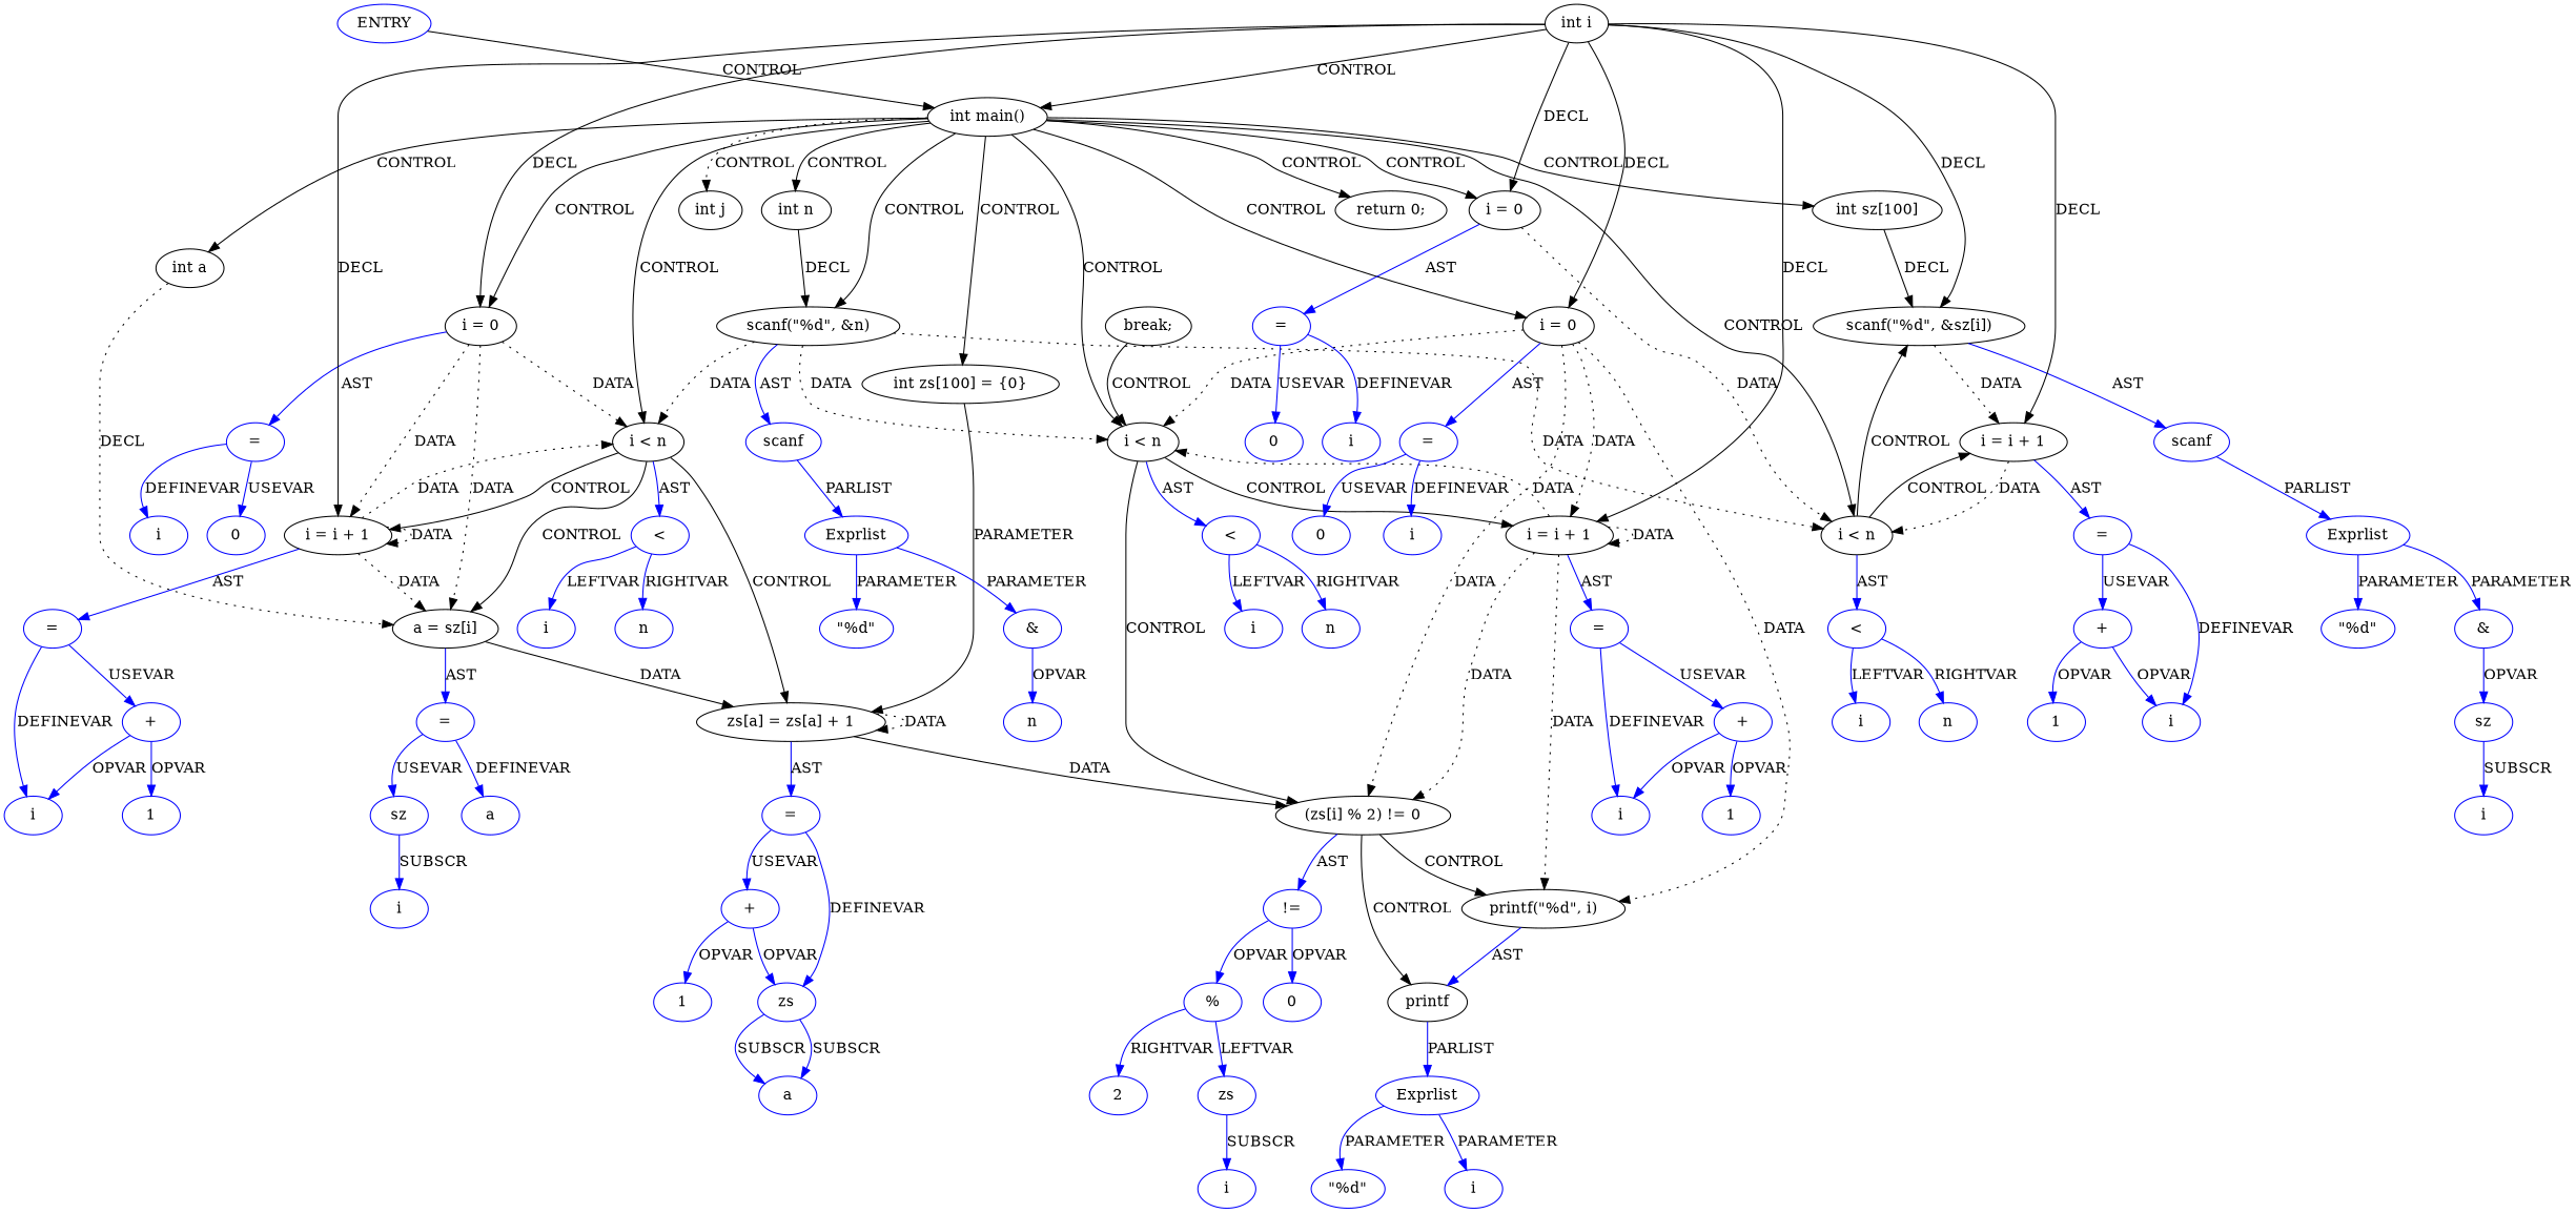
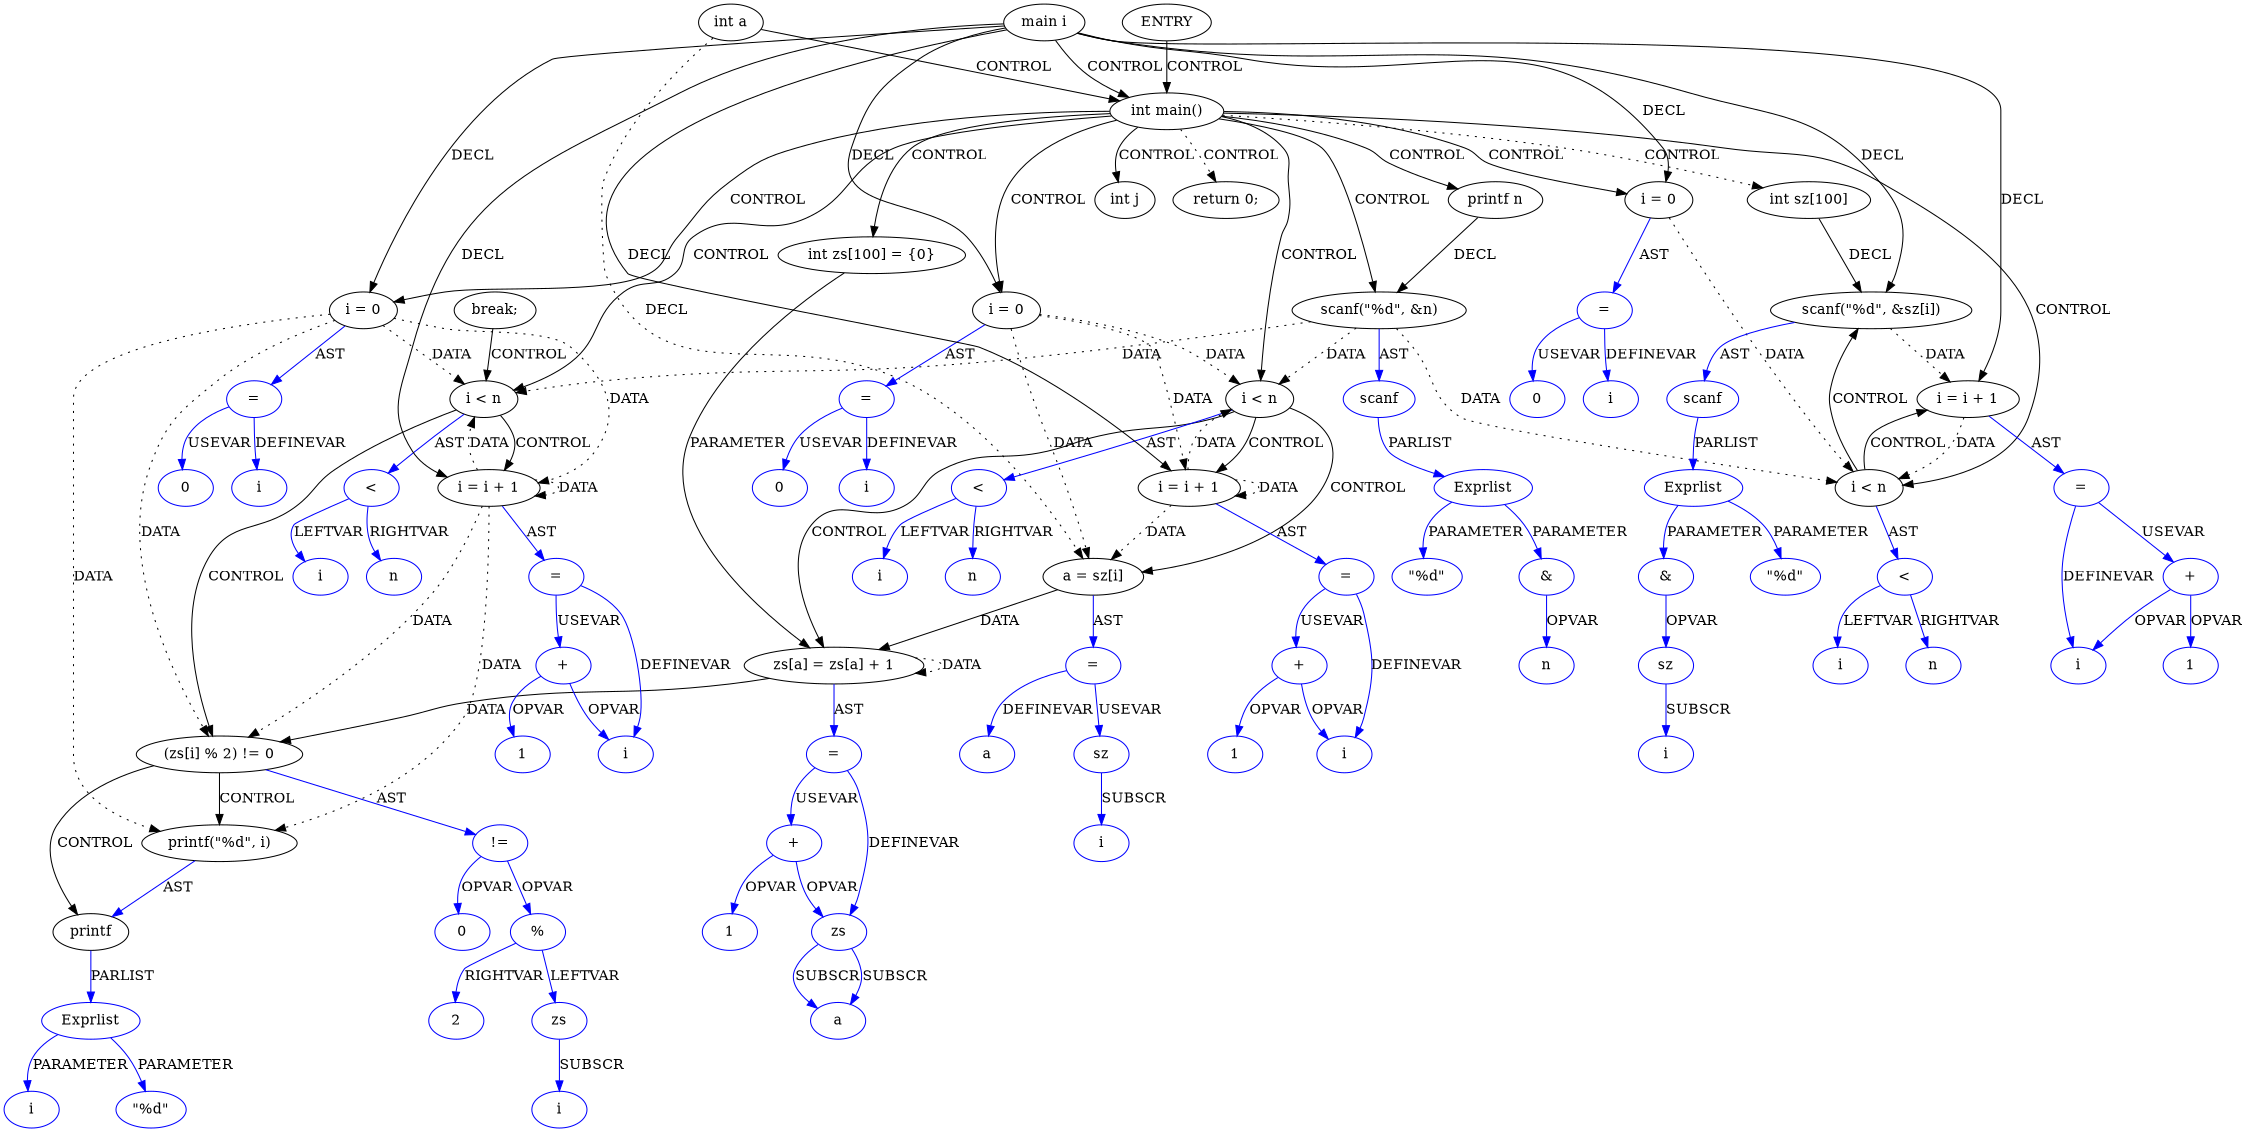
  digraph {
    node [coord=6 type=VAR color=blue]
    edge [color=blue]
-   n1 [coord=-1 label=ENTRY type=ENTRY]
+   n1 [coord=-1 label=ENTRY type=ENTRY color=""]
    n2 [coord=2 label="int main()" type=CONTROL color=""]
    n3 [coord=3 label="int sz[100]" type=DECL varname=sz vartype="int[]" color=""]
    n4 [coord=3 label="int zs[100] = {0}" type=DECL varname=zs vartype="int[]" color=""]
-   n5 [coord=4 label="int n" type=DECL varname=n vartype=int color=""]
+   n5 [coord=4 label="printf n" type=DECL varname=n vartype=int color=""]
    n6 [coord=4 label="int j" type=DECL varname=j vartype=int color=""]
    n7 [coord=4 label="int a" type=DECL varname=a vartype=int color=""]
    n8 [coord=5 label="scanf(\"%d\", &n)" type=CALL color=""]
    n9 [label="i = 0" type=ASSIGN color=""]
    n10 [label="i < n" type=CONTROL color=""]
    n11 [coord=9 label="i = 0" type=ASSIGN color=""]
    n12 [coord=9 label="i < n" type=CONTROL color=""]
    n13 [coord=13 label="i = 0" type=ASSIGN color=""]
    n14 [coord=13 label="i < n" type=CONTROL color=""]
    n15 [coord=19 label="return 0;" type=RETURN color=""]
    n16 [coord=7 label="scanf(\"%d\", &sz[i])" type=CALL color=""]
    n17 [coord=11 label="zs[a] = zs[a] + 1" type=ASSIGN color=""]
-   n18 [coord=4 label="int i" type=DECL varname=i vartype=int color=""]
+   n18 [coord=4 label="main i" type=DECL varname=i vartype=int color=""]
    n19 [label="i = i + 1" type=ASSIGN color=""]
    n20 [coord=9 label="i = i + 1" type=ASSIGN color=""]
    n21 [coord=13 label="i = i + 1" type=ASSIGN color=""]
    n22 [coord=10 label="a = sz[i]" type=ASSIGN color=""]
    n23 [coord=5 label=scanf type=FUNCNAME]
    n24 [label="=" type=ASSIGNOP]
    n25 [label="<" type=OP]
    n26 [coord=9 label="=" type=ASSIGNOP]
    n27 [coord=9 label="<" type=OP]
    n28 [coord=14 label="(zs[i] % 2) != 0" type=CONTROL color=""]
    n29 [coord=13 label="=" type=ASSIGNOP]
    n30 [coord=15 label="printf(\"%d\", i)" type=CALL color=""]
    n31 [coord=13 label="<" type=OP]
    n32 [coord=7 label=scanf type=FUNCNAME]
    n33 [coord=11 label="=" type=ASSIGNOP]
    n34 [label="=" type=ASSIGNOP]
    n35 [coord=9 label="=" type=ASSIGNOP]
    n36 [coord=13 label="=" type=ASSIGNOP]
    n37 [coord=10 label="=" type=ASSIGNOP]
    n38 [coord=5 label=Exprlist type=EXPRS]
    n39 [coord=5 label="\"%d\"" type=CONST]
    n40 [coord=5 label="&" type=OP]
    n41 [coord=5 label=n]
    n42 [label=i]
    n43 [label=0 type=CONST]
    n44 [label=i]
    n45 [label=n]
    n46 [coord=7 label=Exprlist type=EXPRS]
    n47 [coord=7 label="\"%d\"" type=CONST]
    n48 [coord=7 label="&" type=OP]
    n49 [coord=7 label=sz]
    n50 [coord=7 label=i]
    n51 [label=i]
    n52 [label="+" type=OP]
    n53 [label=1 type=CONST]
    n54 [coord=9 label=i]
    n55 [coord=9 label=0 type=CONST]
    n56 [coord=9 label=i]
    n57 [coord=9 label=n]
    n58 [coord=10 label=a]
    n59 [coord=10 label=sz]
    n60 [coord=10 label=i]
    n61 [coord=11 label=zs]
    n62 [coord=11 label="+" type=OP]
    n63 [coord=14 label="!=" type=OP]
    n64 [color=black coord=15 label=printf type=FUNCNAME]
    n65 [coord=11 label=a]
    n66 [coord=11 label=1 type=CONST]
    n67 [coord=9 label=i]
    n68 [coord=9 label="+" type=OP]
    n69 [coord=9 label=1 type=CONST]
    n70 [coord=13 label=i]
    n71 [coord=13 label=0 type=CONST]
    n72 [coord=13 label=i]
    n73 [coord=13 label=n]
    n74 [coord=16 label="break;" type=CONTROL color=""]
    n75 [coord=14 label="%" type=OP]
    n76 [coord=14 label=0 type=CONST]
    n77 [coord=15 label=Exprlist type=EXPRS]
    n78 [coord=15 label="\"%d\"" type=CONST]
    n79 [coord=15 label=i]
    n80 [coord=14 label=zs]
    n81 [coord=14 label=2 type=CONST]
    n82 [coord=14 label=i]
    n83 [coord=13 label=i]
    n84 [coord=13 label="+" type=OP]
    n85 [coord=13 label=1 type=CONST]
    n1 -> n2 [label=CONTROL color=""]
-   n2 -> n3 [label=CONTROL color=""]
+   n2 -> n3 [label=CONTROL style=dotted color=""]
    n2 -> n4 [label=CONTROL color=""]
    n2 -> n5 [label=CONTROL color=""]
-   n2 -> n6 [label=CONTROL style=dotted color=""]
-   n2 -> n7 [label=CONTROL color=""]
+   n2 -> n6 [label=CONTROL color=""]
+   n7 -> n2 [label=CONTROL color=""]
    n2 -> n8 [label=CONTROL color=""]
    n2 -> n9 [label=CONTROL color=""]
    n2 -> n10 [label=CONTROL color=""]
    n2 -> n11 [label=CONTROL color=""]
    n2 -> n12 [label=CONTROL color=""]
    n2 -> n13 [label=CONTROL color=""]
    n2 -> n14 [label=CONTROL color=""]
-   n2 -> n15 [label=CONTROL color=""]
+   n2 -> n15 [label=CONTROL style=dotted color=""]
    n3 -> n16 [label=DECL color=""]
    n4 -> n17 [label=PARAMETER color=""]
    n5 -> n8 [label=DECL color=""]
    n7 -> n22 [label=DECL style=dotted color=""]
    n8 -> n10 [label=DATA style=dotted color=""]
    n8 -> n12 [label=DATA style=dotted color=""]
    n8 -> n14 [label=DATA style=dotted color=""]
    n8 -> n23 [label=AST]
    n9 -> n10 [label=DATA style=dotted color=""]
    n9 -> n24 [label=AST]
    n10 -> n16 [label=CONTROL color=""]
    n10 -> n19 [label=CONTROL color=""]
    n10 -> n25 [label=AST]
    n11 -> n12 [label=DATA style=dotted color=""]
    n11 -> n20 [label=DATA style=dotted color=""]
    n11 -> n22 [label=DATA style=dotted color=""]
    n11 -> n26 [label=AST]
    n12 -> n17 [label=CONTROL color=""]
    n12 -> n20 [label=CONTROL color=""]
    n12 -> n22 [label=CONTROL color=""]
    n12 -> n27 [label=AST]
    n13 -> n14 [label=DATA style=dotted color=""]
    n13 -> n21 [label=DATA style=dotted color=""]
    n13 -> n28 [label=DATA style=dotted color=""]
    n13 -> n29 [label=AST]
    n13 -> n30 [label=DATA style=dotted color=""]
    n14 -> n21 [label=CONTROL color=""]
    n14 -> n28 [label=CONTROL color=""]
    n14 -> n31 [label=AST]
    n16 -> n19 [label=DATA style=dotted color=""]
    n16 -> n32 [label=AST]
    n17 -> n17 [label=DATA style=dotted color=""]
    n17 -> n28 [label=DATA style=solid color=""]
    n17 -> n33 [label=AST]
    n18 -> n2 [label=CONTROL color=""]
    n18 -> n9 [label=DECL color=""]
    n18 -> n11 [label=DECL color=""]
    n18 -> n13 [label=DECL color=""]
    n18 -> n16 [label=DECL color=""]
    n18 -> n19 [label=DECL color=""]
    n18 -> n20 [label=DECL color=""]
    n18 -> n21 [label=DECL color=""]
    n19 -> n10 [label=DATA style=dotted color=""]
    n19 -> n34 [label=AST]
    n20 -> n12 [label=DATA style=dotted color=""]
    n20 -> n20 [label=DATA style=dotted color=""]
    n20 -> n22 [label=DATA style=dotted color=""]
    n20 -> n35 [label=AST]
    n21 -> n14 [label=DATA style=dotted color=""]
    n21 -> n21 [label=DATA style=dotted color=""]
    n21 -> n28 [label=DATA style=dotted color=""]
    n21 -> n30 [label=DATA style=dotted color=""]
    n21 -> n36 [label=AST]
    n22 -> n17 [label=DATA style=solid color=""]
    n22 -> n37 [label=AST]
    n23 -> n38 [label=PARLIST]
    n24 -> n42 [label=DEFINEVAR]
    n24 -> n43 [label=USEVAR]
    n25 -> n44 [label=LEFTVAR]
    n25 -> n45 [label=RIGHTVAR]
    n26 -> n54 [label=DEFINEVAR]
    n26 -> n55 [label=USEVAR]
    n27 -> n56 [label=LEFTVAR]
    n27 -> n57 [label=RIGHTVAR]
    n28 -> n30 [label=CONTROL color=""]
    n28 -> n63 [label=AST]
    n28 -> n64 [label=CONTROL color=""]
    n29 -> n70 [label=DEFINEVAR]
    n29 -> n71 [label=USEVAR]
    n30 -> n64 [label=AST]
    n31 -> n72 [label=LEFTVAR]
    n31 -> n73 [label=RIGHTVAR]
    n32 -> n46 [label=PARLIST]
    n33 -> n61 [label=DEFINEVAR]
    n33 -> n62 [label=USEVAR]
    n34 -> n51 [label=DEFINEVAR]
    n34 -> n52 [label=USEVAR]
    n35 -> n67 [label=DEFINEVAR]
    n35 -> n68 [label=USEVAR]
    n36 -> n83 [label=DEFINEVAR]
    n36 -> n84 [label=USEVAR]
    n37 -> n58 [label=DEFINEVAR]
    n37 -> n59 [label=USEVAR]
    n38 -> n39 [label=PARAMETER]
    n38 -> n40 [label=PARAMETER]
    n40 -> n41 [label=OPVAR]
    n46 -> n47 [label=PARAMETER]
    n46 -> n48 [label=PARAMETER]
    n48 -> n49 [label=OPVAR]
    n49 -> n50 [label=SUBSCR]
    n52 -> n51 [label=OPVAR]
    n52 -> n53 [label=OPVAR]
    n59 -> n60 [label=SUBSCR]
    n61 -> n65 [label=SUBSCR]
    n61 -> n65 [label=SUBSCR]
    n62 -> n61 [label=OPVAR]
    n62 -> n66 [label=OPVAR]
    n63 -> n75 [label=OPVAR]
    n63 -> n76 [label=OPVAR]
    n64 -> n77 [label=PARLIST]
    n68 -> n67 [label=OPVAR]
    n68 -> n69 [label=OPVAR]
    n74 -> n14 [label=CONTROL color=""]
    n75 -> n80 [label=LEFTVAR]
    n75 -> n81 [label=RIGHTVAR]
    n77 -> n78 [label=PARAMETER]
    n77 -> n79 [label=PARAMETER]
    n80 -> n82 [label=SUBSCR]
    n84 -> n83 [label=OPVAR]
    n84 -> n85 [label=OPVAR]
  }
